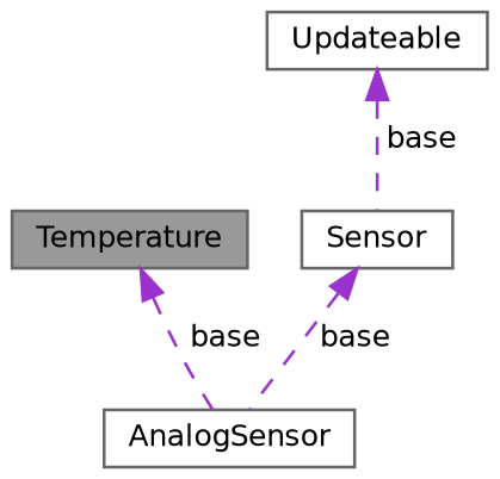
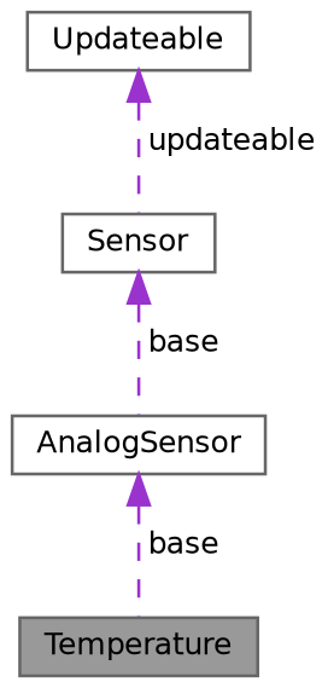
  digraph {
    node [color=gray40 fillcolor=white fontname=Helvetica fontsize=10 shape=box style=filled]
    edge [color=darkorchid3 dir=back fontname=Helvetica fontsize=10 labelfontname=Helvetica labelfontsize=10 style=dashed]
    n1 [fillcolor=grey60 fontcolor=black height=0.2 label=Temperature width=0.4]
    n2 [height=0.2 label=AnalogSensor width=0.4]
    n3 [height=0.2 label=Sensor width=0.4]
    n4 [height=0.2 label=Updateable width=0.4]
-   n1 -> n2 [label=" base"]
+   n2 -> n1 [label=" base"]
    n3 -> n2 [label=" base"]
-   n4 -> n3 [label=" base"]
+   n4 -> n3 [label=" updateable"]
  }
